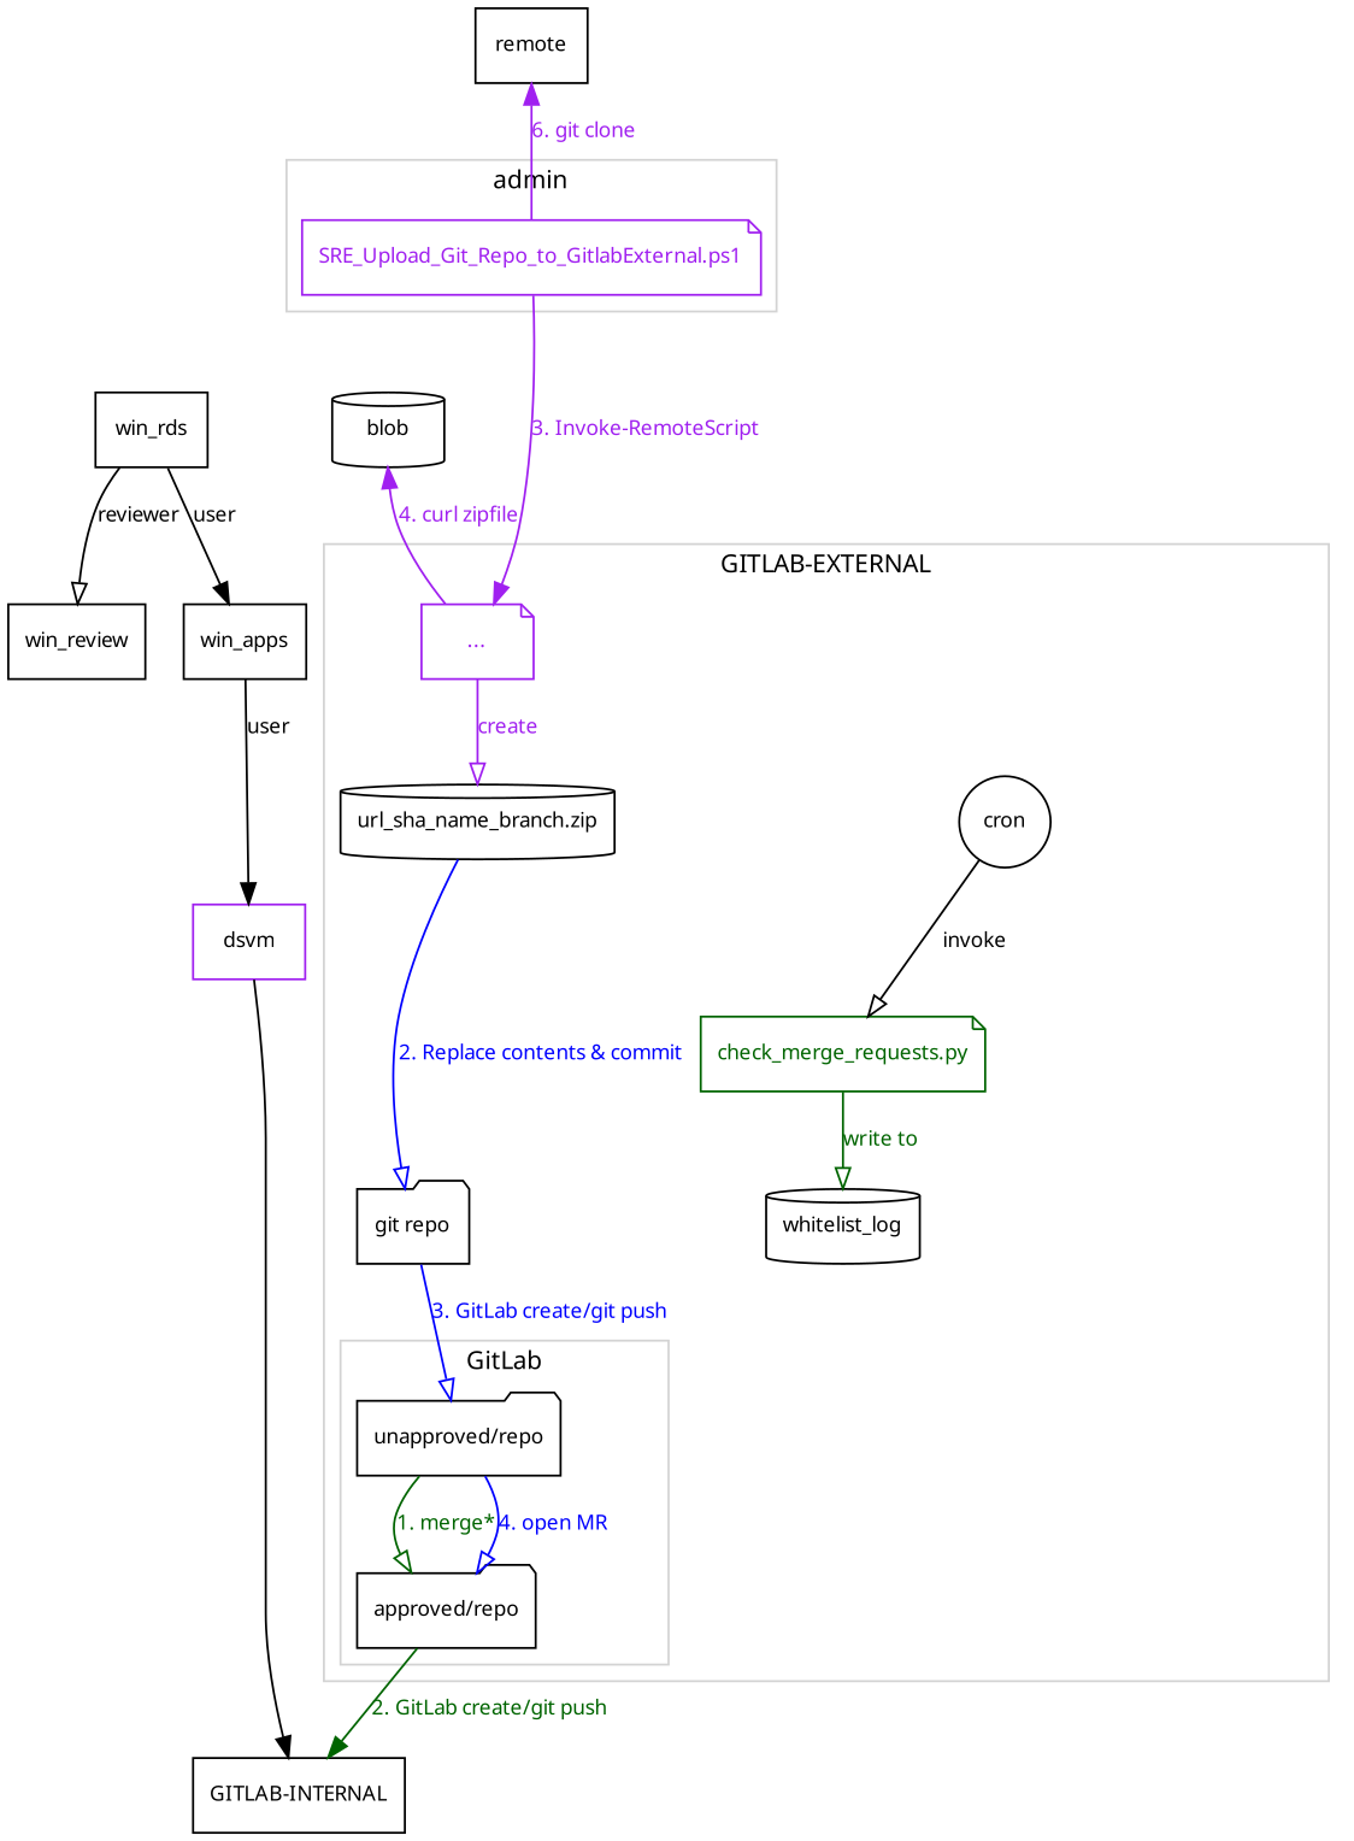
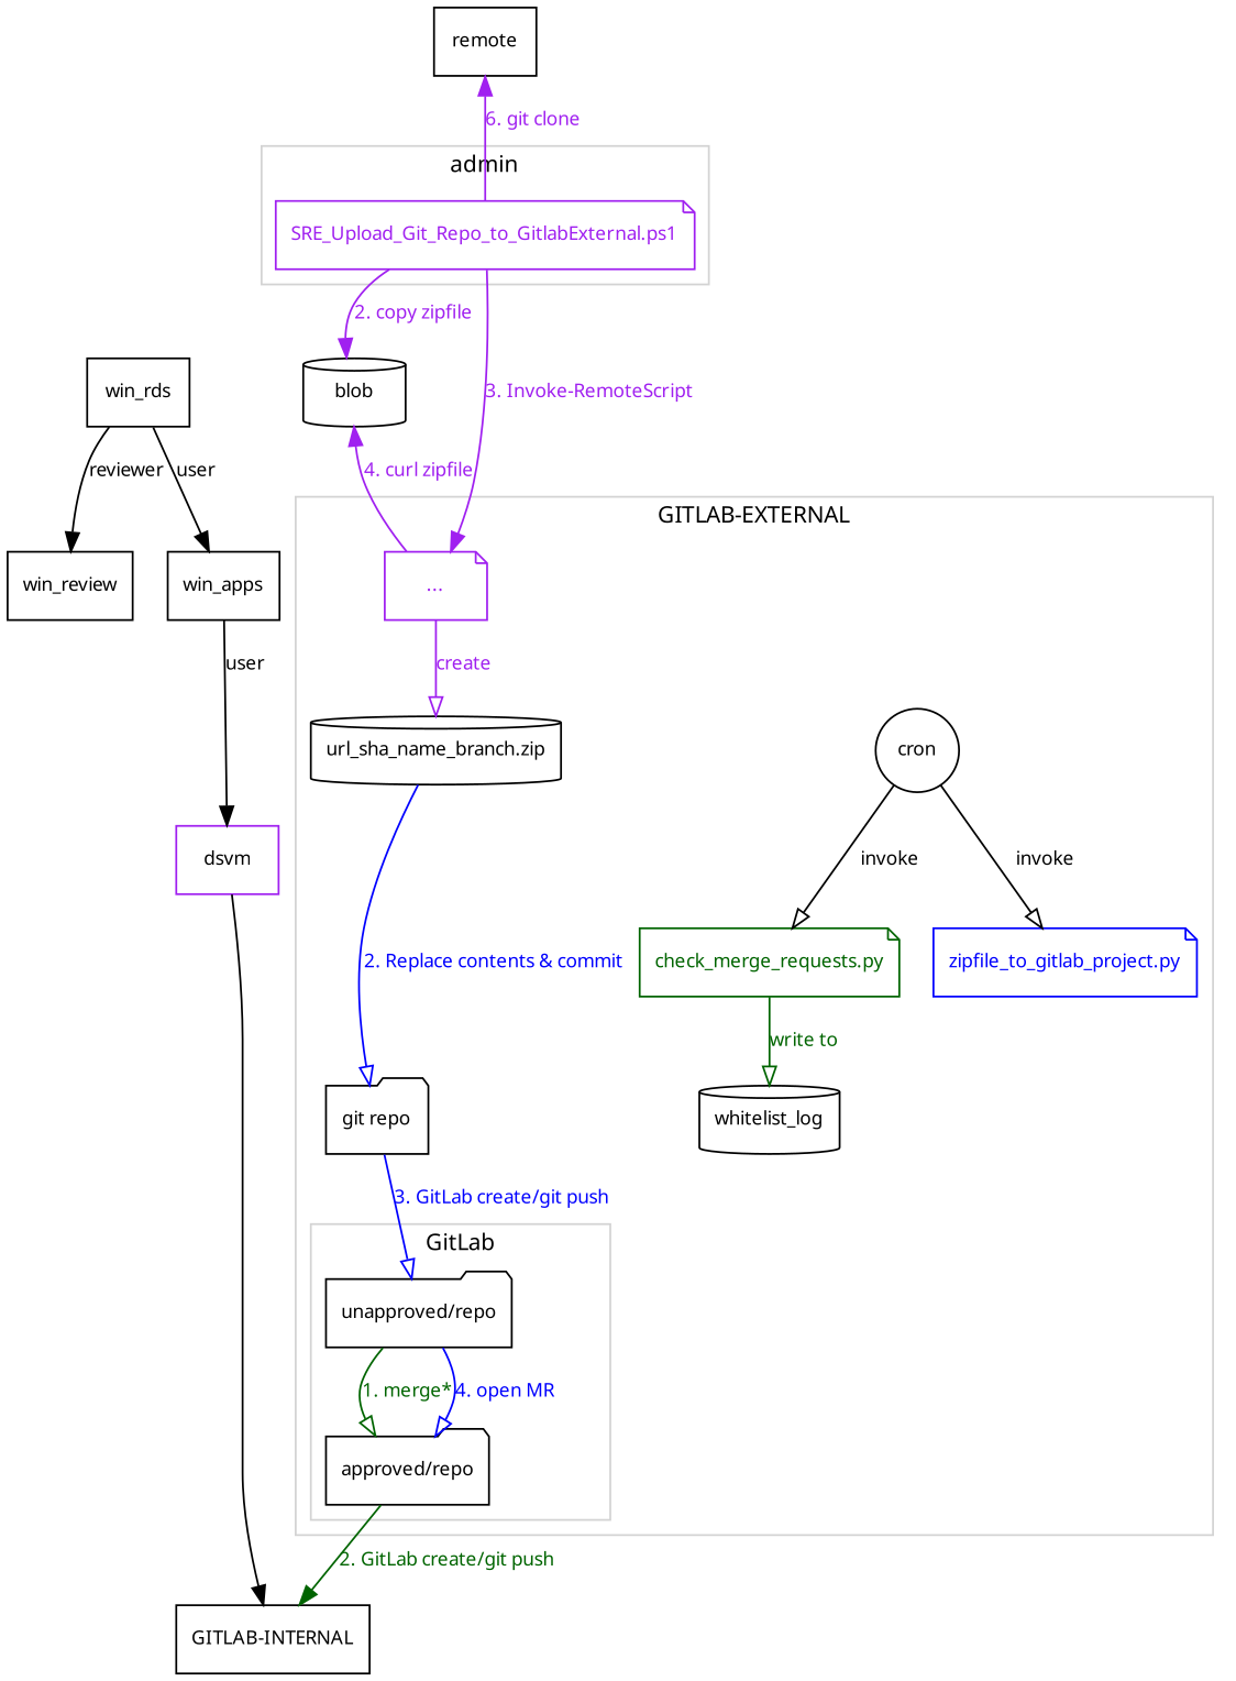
  digraph {
    compound=true
    fontname="Trebuchet MS"
    fontsize=12
    newrank=true
    rankdir=TB
    node [fontname="Trebuchet MS" fontsize=10 shape=box]
    edge [fontname="Trebuchet MS" fontsize=10]
    blob [shape=cylinder]
    win_rds
    win_review
    win_apps
    n5 [color=purple fontcolor=purple label="SRE_Upload_Git_Repo_to_GitlabExternal.ps1" shape=note]
    n6 [label="url_sha_name_branch.zip" shape=cylinder]
    cron [shape=circle]
    n8 [label="git repo" shape=folder]
    whitelist_log [shape=cylinder]
    n10 [label="unapproved/repo" shape=folder]
    n11 [label="approved/repo" shape=folder]
    n12 [color=purple fontcolor=purple label="..." shape=note]
    n13 [color=darkgreen fontcolor=darkgreen label="check_merge_requests.py" shape=note]
+   n14 [color=blue fontcolor=blue label="zipfile_to_gitlab_project.py" shape=note]
    dsvm [color=purple]
    n16 [label="GITLAB-INTERNAL"]
    remote
    subgraph sub_1 {
      rank=same
      blob
      win_rds
    }
    subgraph cluster_2 {
      color=lightgray
      label="GITLAB-EXTERNAL"
      n12
      n13
+     n14
      subgraph sub_3 {
        color=lightgray
        label="GITLAB-EXTERNAL"
        rank=same
        n6
        cron
      }
      subgraph sub_4 {
        color=lightgray
        label="GITLAB-EXTERNAL"
        rank=same
        n8
        whitelist_log
      }
      subgraph cluster_5 {
        color=lightgray
        label=GitLab
        n10
        n11
      }
    }
    subgraph sub_6 {
      rank=same0
      blob
    }
    subgraph sub_7 {
      rank=same
      win_review
      win_apps
    }
    subgraph cluster_8 {
      color=lightgray
      label=admin
      rank=same0
      n5
    }
    blob -> n12 [color=purple dir=back fontcolor=purple label="4. curl zipfile"]
-   win_rds -> win_review [label=reviewer arrowhead=empty]
+   win_rds -> win_review [label=reviewer]
    win_rds -> win_apps [label=user]
    win_apps -> dsvm [label=user]
+   n5 -> blob [color=purple fontcolor=purple label="2. copy zipfile"]
    n5 -> n12 [color=purple fontcolor=purple label="3. Invoke-RemoteScript"]
    n6 -> n8 [arrowhead=empty color=blue fontcolor=blue label="2. Replace contents & commit"]
    cron -> n13 [arrowhead=empty label=invoke]
+   cron -> n14 [arrowhead=empty label=invoke]
    n8 -> n10 [arrowhead=empty color=blue fontcolor=blue label="3. GitLab create/git push"]
    n10 -> n11 [arrowhead=empty color=darkgreen fontcolor=darkgreen label="1. merge*"]
    n10 -> n11 [arrowhead=empty color=blue fontcolor=blue label="4. open MR"]
    n11 -> n16 [color=darkgreen fontcolor=darkgreen label="2. GitLab create/git push"]
    n12 -> n6 [arrowhead=empty color=purple fontcolor=purple label=create]
    n13 -> whitelist_log [arrowhead=empty color=darkgreen fontcolor=darkgreen label="write to"]
    dsvm -> n16
    remote -> n5 [color=purple dir=back fontcolor=purple label="6. git clone"]
  }
